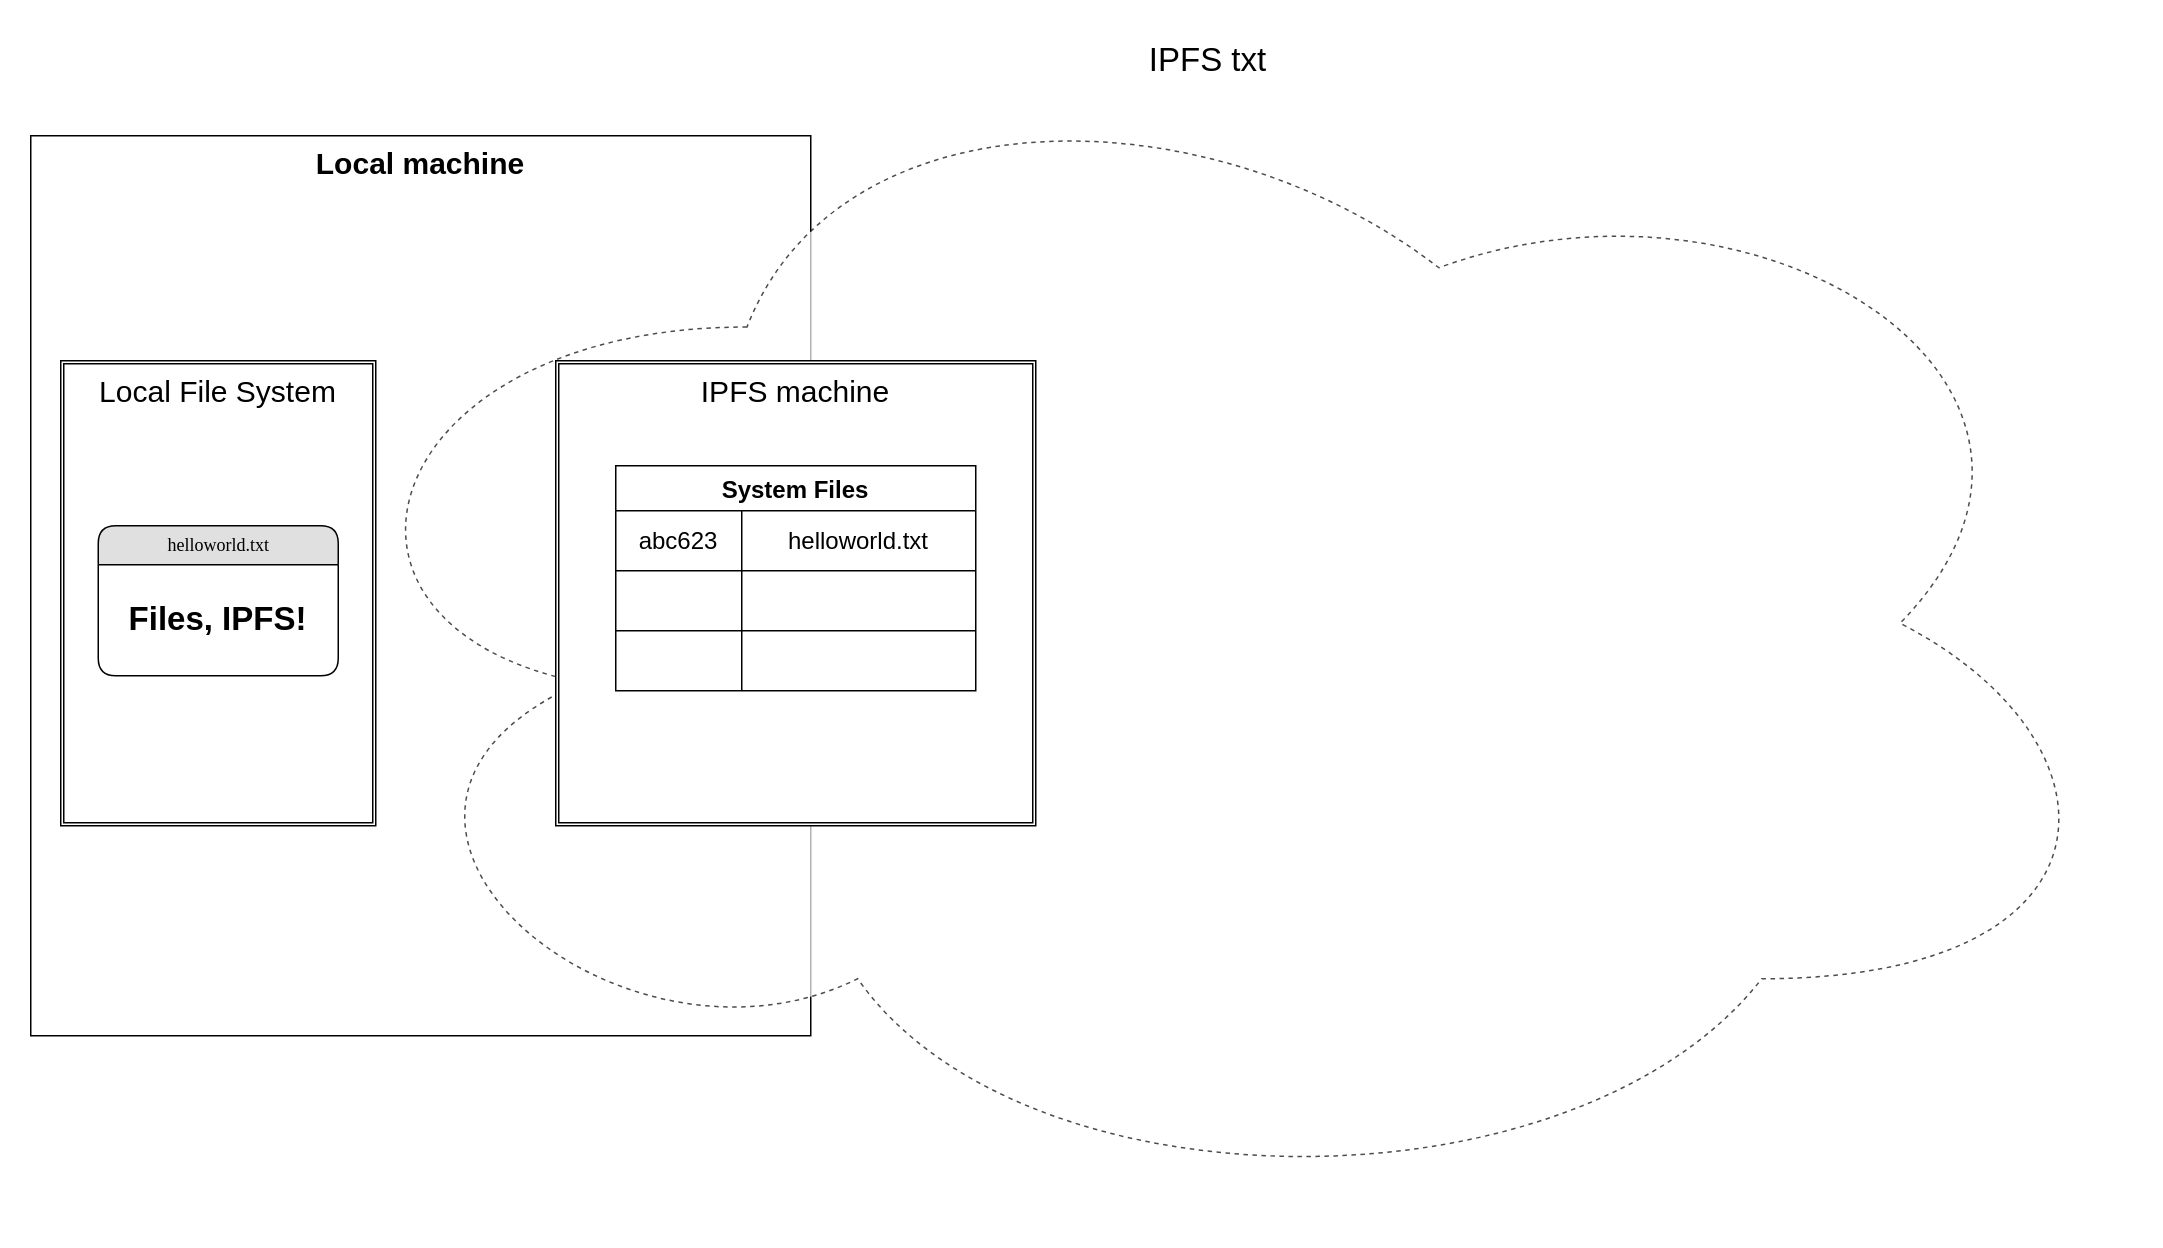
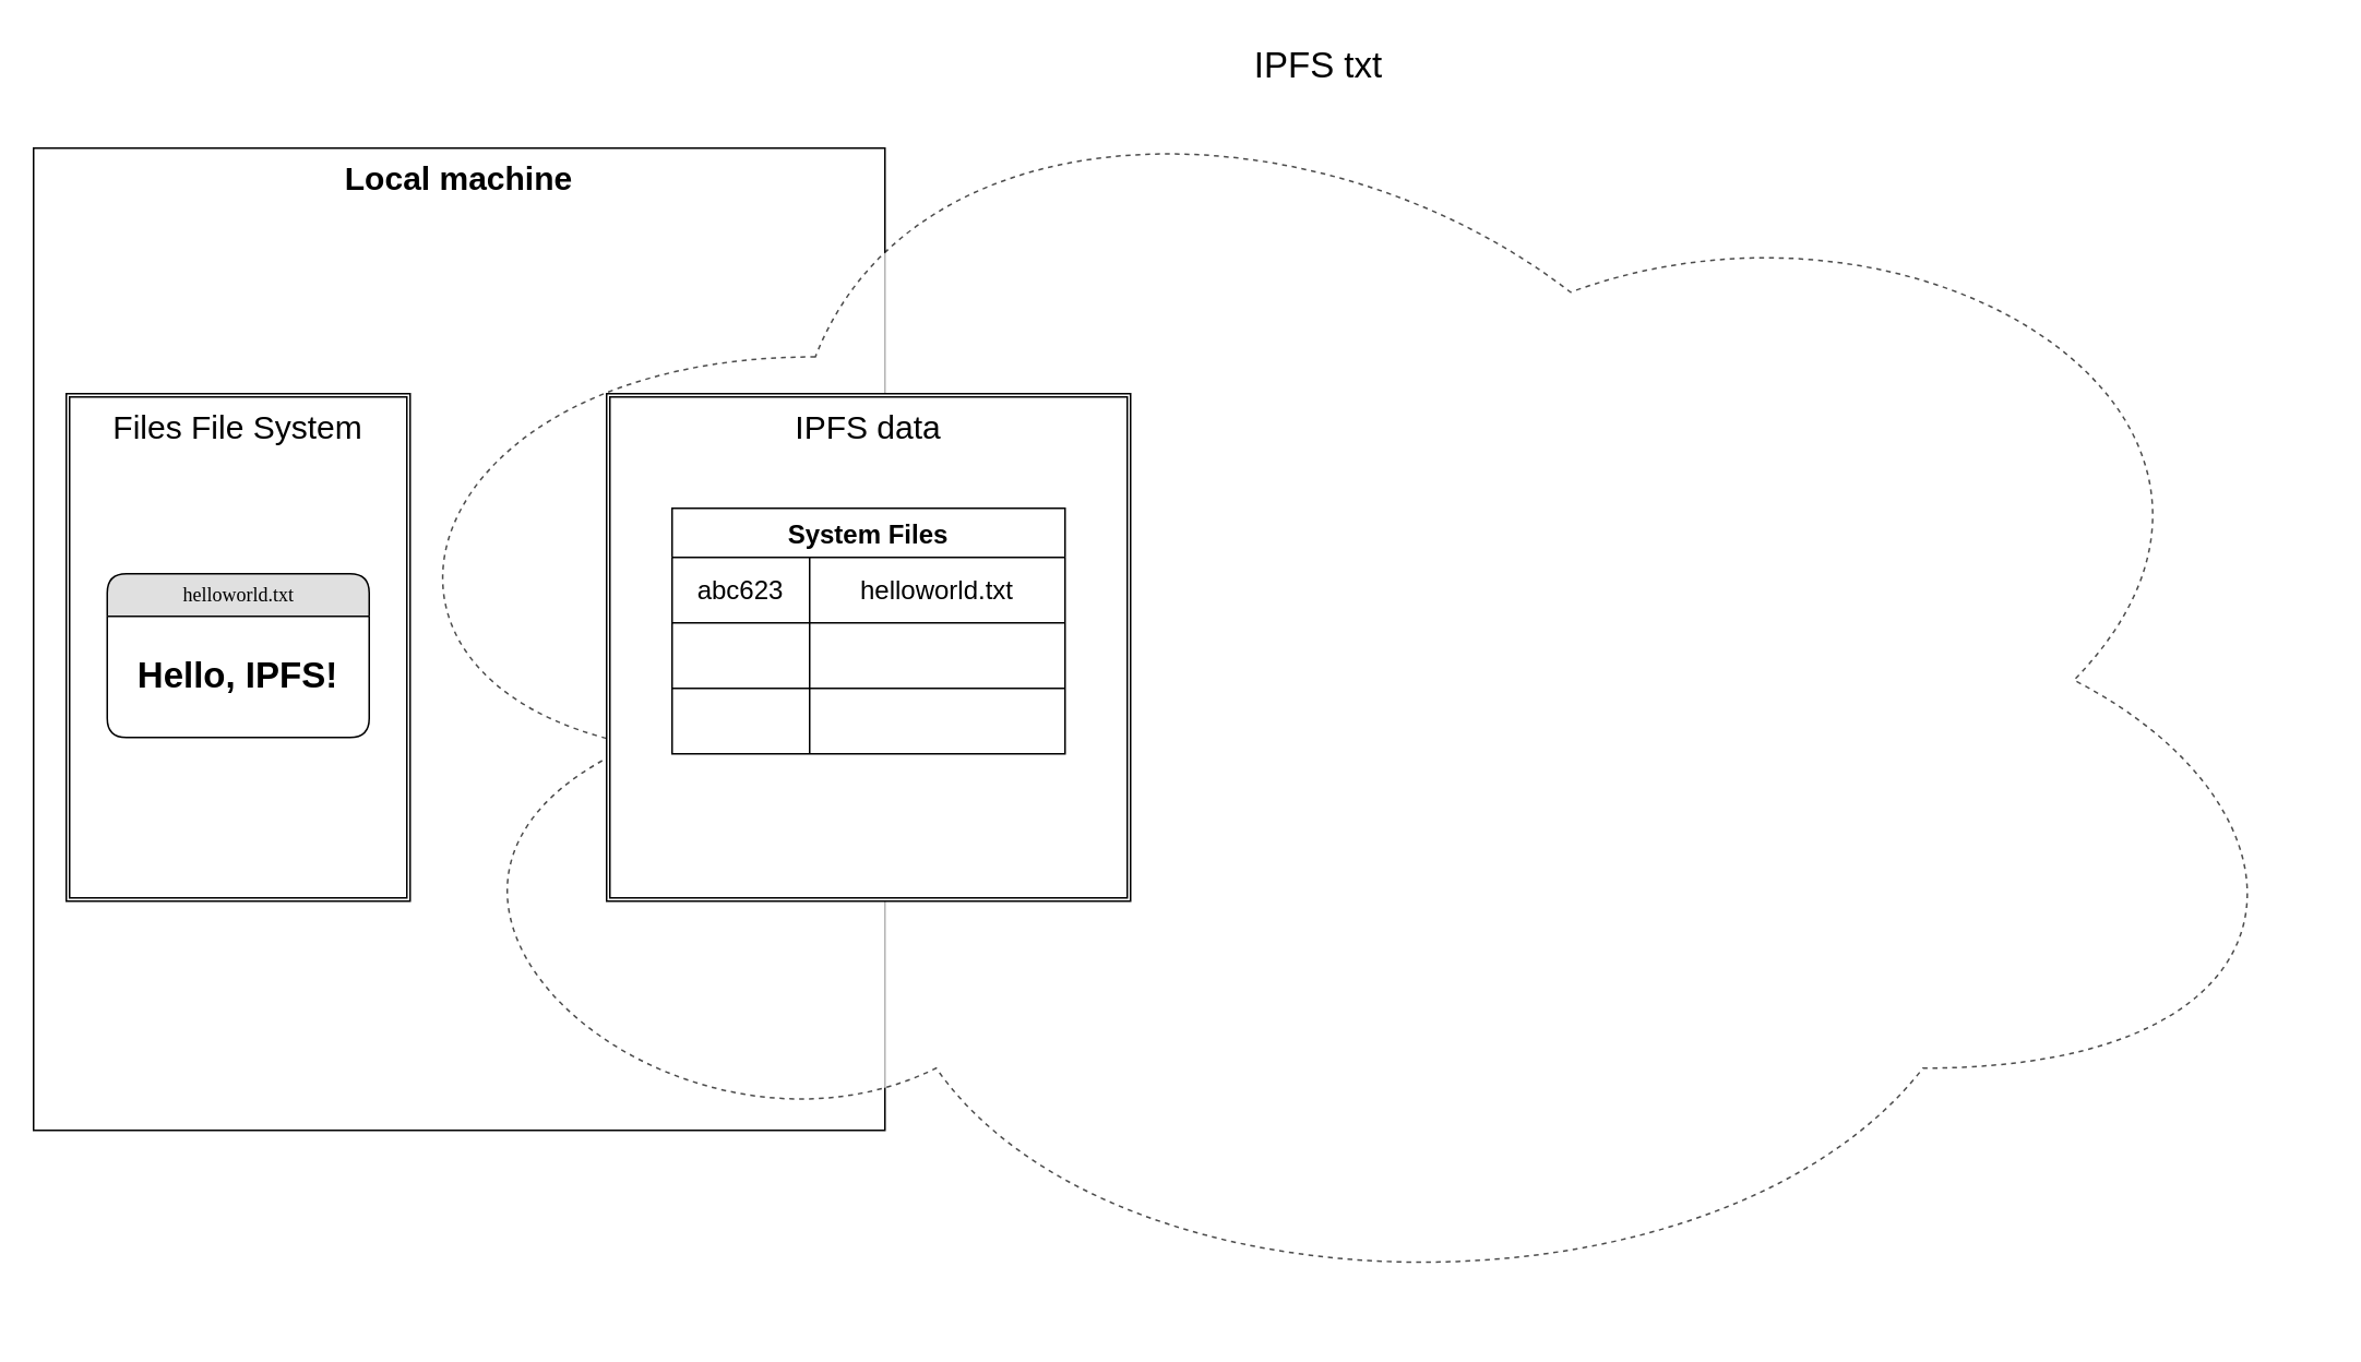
  <mxCell id="0" />
  <mxCell id="1" parent="0" />
  <mxCell id="2" value="Local machine" style="rounded=0;whiteSpace=wrap;html=1;labelPosition=center;verticalLabelPosition=middle;align=center;verticalAlign=top;fontStyle=1;fontSize=20;" parent="1" vertex="1"><mxGeometry x="20" y="90" width="520" height="600" as="geometry" /></mxCell>
  <mxCell id="3" value="IPFS txt" style="ellipse;shape=cloud;whiteSpace=wrap;html=1;fontSize=22;verticalAlign=top;align=center;opacity=70;dashed=1;" parent="1" vertex="1"><mxGeometry x="190" width="1230" height="790" as="geometry" y="20" /></mxCell>
- <mxCell id="4" value="Local File System" style="shape=ext;double=1;rounded=0;whiteSpace=wrap;html=1;fontSize=20;verticalAlign=top;" parent="1" vertex="1"><mxGeometry x="40" y="240" width="210" height="310" as="geometry" /></mxCell>
+ <mxCell id="4" value="Files File System" style="shape=ext;double=1;rounded=0;whiteSpace=wrap;html=1;fontSize=20;verticalAlign=top;" parent="1" vertex="1"><mxGeometry x="40" y="240" width="210" height="310" as="geometry" /></mxCell>
  <mxCell id="5" value="helloworld.txt" style="swimlane;html=1;fontStyle=0;childLayout=stackLayout;horizontal=1;startSize=26;fillColor=#e0e0e0;horizontalStack=0;resizeParent=1;resizeLast=0;collapsible=1;marginBottom=0;swimlaneFillColor=#ffffff;align=center;rounded=1;shadow=0;comic=0;labelBackgroundColor=none;strokeWidth=1;fontFamily=Verdana;fontSize=12" parent="1" vertex="1"><mxGeometry x="65" y="350" width="160" height="100" as="geometry" /></mxCell>
- <mxCell id="6" value="Files, IPFS!" style="text;html=1;strokeColor=none;fillColor=none;spacingLeft=4;spacingRight=4;whiteSpace=wrap;overflow=hidden;rotatable=0;points=[[0,0.5],[1,0.5]];portConstraint=eastwest;verticalAlign=middle;align=center;fontStyle=1;fontSize=22;" parent="5" vertex="1"><mxGeometry y="26" width="160" height="74" as="geometry" /></mxCell>
- <mxCell id="7" value="IPFS machine" style="shape=ext;double=1;rounded=0;whiteSpace=wrap;html=1;fontSize=20;verticalAlign=top;" parent="1" vertex="1"><mxGeometry x="370" y="240" width="320" height="310" as="geometry" /></mxCell>
+ <mxCell id="6" value="Hello, IPFS!" style="text;html=1;strokeColor=none;fillColor=none;spacingLeft=4;spacingRight=4;whiteSpace=wrap;overflow=hidden;rotatable=0;points=[[0,0.5],[1,0.5]];portConstraint=eastwest;verticalAlign=middle;align=center;fontStyle=1;fontSize=22;" parent="5" vertex="1"><mxGeometry y="26" width="160" height="74" as="geometry" /></mxCell>
+ <mxCell id="7" value="IPFS data" style="shape=ext;double=1;rounded=0;whiteSpace=wrap;html=1;fontSize=20;verticalAlign=top;" parent="1" vertex="1"><mxGeometry x="370" y="240" width="320" height="310" as="geometry" /></mxCell>
  <mxCell id="8" value="System Files" style="shape=table;startSize=30;container=1;collapsible=0;childLayout=tableLayout;strokeColor=default;fontSize=16;align=center;fontStyle=1" parent="1" vertex="1"><mxGeometry x="410" y="310" width="240" height="150" as="geometry" /></mxCell>
  <mxCell id="9" value="" style="shape=tableRow;horizontal=0;startSize=0;swimlaneHead=0;swimlaneBody=0;strokeColor=inherit;top=0;left=0;bottom=0;right=0;collapsible=0;dropTarget=0;fillColor=none;points=[[0,0.5],[1,0.5]];portConstraint=eastwest;fontSize=16;" parent="8" vertex="1"><mxGeometry y="30" width="240" height="40" as="geometry" /></mxCell>
  <mxCell id="10" value="abc623" style="shape=partialRectangle;html=1;whiteSpace=wrap;connectable=0;strokeColor=inherit;overflow=hidden;fillColor=none;top=0;left=0;bottom=0;right=0;pointerEvents=1;fontSize=16;" parent="9" vertex="1"><mxGeometry width="84" height="40" as="geometry"><mxRectangle width="84" height="40" as="alternateBounds" /></mxGeometry></mxCell>
  <mxCell id="11" value="&lt;div align=&quot;center&quot;&gt;helloworld.txt&lt;/div&gt;" style="shape=partialRectangle;html=1;whiteSpace=wrap;connectable=0;strokeColor=inherit;overflow=hidden;fillColor=none;top=0;left=0;bottom=0;right=0;pointerEvents=1;fontSize=16;align=center;" parent="9" vertex="1"><mxGeometry x="84" width="156" height="40" as="geometry"><mxRectangle width="156" height="40" as="alternateBounds" /></mxGeometry></mxCell>
  <mxCell id="12" value="" style="shape=tableRow;horizontal=0;startSize=0;swimlaneHead=0;swimlaneBody=0;strokeColor=inherit;top=0;left=0;bottom=0;right=0;collapsible=0;dropTarget=0;fillColor=none;points=[[0,0.5],[1,0.5]];portConstraint=eastwest;fontSize=16;" parent="8" vertex="1"><mxGeometry y="70" width="240" height="40" as="geometry" /></mxCell>
  <mxCell id="13" value="" style="shape=partialRectangle;html=1;whiteSpace=wrap;connectable=0;strokeColor=inherit;overflow=hidden;fillColor=none;top=0;left=0;bottom=0;right=0;pointerEvents=1;fontSize=16;" parent="12" vertex="1"><mxGeometry width="84" height="40" as="geometry"><mxRectangle width="84" height="40" as="alternateBounds" /></mxGeometry></mxCell>
  <mxCell id="14" value="" style="shape=partialRectangle;html=1;whiteSpace=wrap;connectable=0;strokeColor=inherit;overflow=hidden;fillColor=none;top=0;left=0;bottom=0;right=0;pointerEvents=1;fontSize=16;" parent="12" vertex="1"><mxGeometry x="84" width="156" height="40" as="geometry"><mxRectangle width="156" height="40" as="alternateBounds" /></mxGeometry></mxCell>
  <mxCell id="15" value="" style="shape=tableRow;horizontal=0;startSize=0;swimlaneHead=0;swimlaneBody=0;strokeColor=inherit;top=0;left=0;bottom=0;right=0;collapsible=0;dropTarget=0;fillColor=none;points=[[0,0.5],[1,0.5]];portConstraint=eastwest;fontSize=16;" parent="8" vertex="1"><mxGeometry y="110" width="240" height="40" as="geometry" /></mxCell>
  <mxCell id="16" value="" style="shape=partialRectangle;html=1;whiteSpace=wrap;connectable=0;strokeColor=inherit;overflow=hidden;fillColor=none;top=0;left=0;bottom=0;right=0;pointerEvents=1;fontSize=16;" parent="15" vertex="1"><mxGeometry width="84" height="40" as="geometry"><mxRectangle width="84" height="40" as="alternateBounds" /></mxGeometry></mxCell>
  <mxCell id="17" value="" style="shape=partialRectangle;html=1;whiteSpace=wrap;connectable=0;strokeColor=inherit;overflow=hidden;fillColor=none;top=0;left=0;bottom=0;right=0;pointerEvents=1;fontSize=16;" parent="15" vertex="1"><mxGeometry x="84" width="156" height="40" as="geometry"><mxRectangle width="156" height="40" as="alternateBounds" /></mxGeometry></mxCell>
